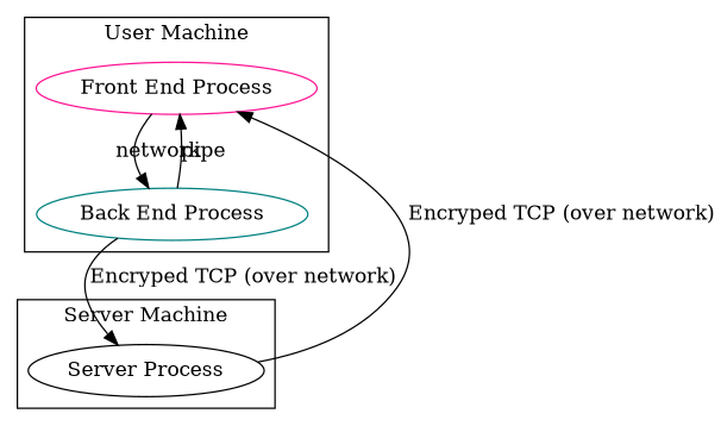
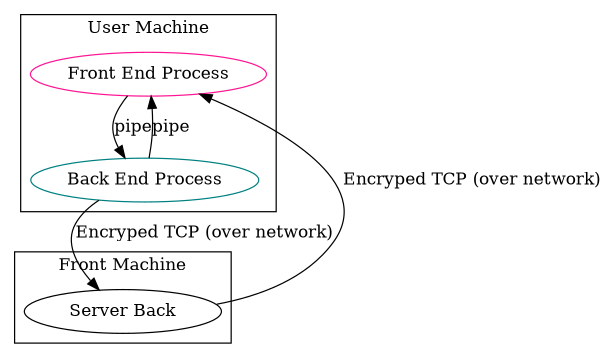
  digraph {
-   n1 [color=black label="Server Process"]
+   n1 [color=black label="Server Back"]
    n2 [color=deeppink label="Front End Process"]
    n3 [color=teal label="Back End Process"]
    subgraph cluster_1 {
-     label="Server Machine"
+     label="Front Machine"
      n1
    }
    subgraph cluster_2 {
      label="User Machine"
      n2
      n3
    }
    n1 -> n2 [label="Encryped TCP (over network)"]
-   n2 -> n3 [label=network]
+   n2 -> n3 [label=pipe]
    n3 -> n1 [label="Encryped TCP (over network)"]
    n3 -> n2 [label=pipe]
  }
